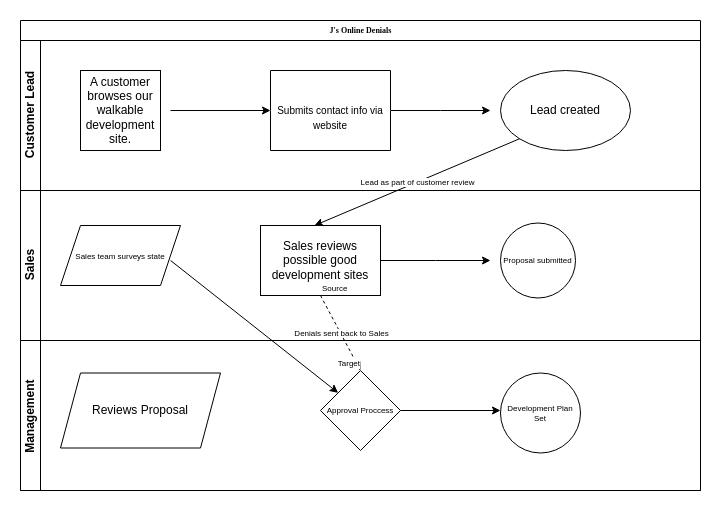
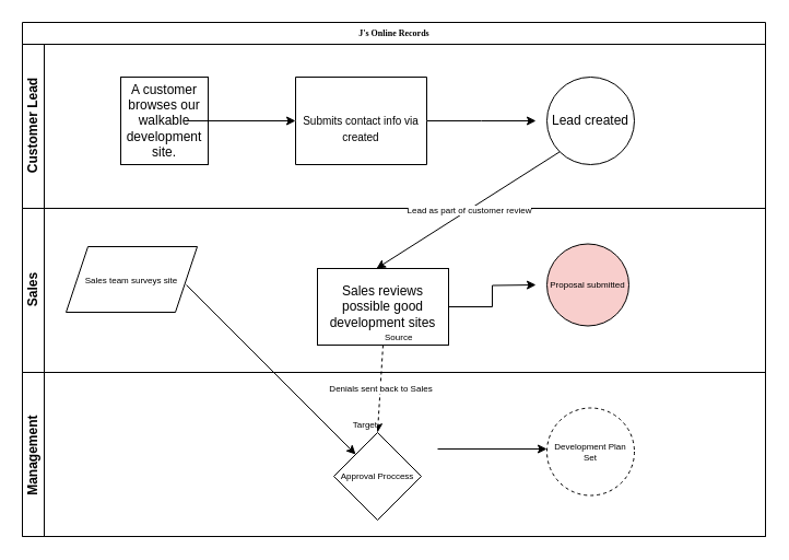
  <mxCell id="0" />
  <mxCell id="1" parent="0" />
- <mxCell id="2" value="J's Online Denials" style="swimlane;html=1;childLayout=stackLayout;horizontal=1;startSize=20;horizontalStack=0;rounded=0;shadow=0;labelBackgroundColor=none;strokeWidth=1;fontFamily=Verdana;fontSize=8;align=center;" parent="1" vertex="1"><mxGeometry x="20" y="20" width="680" height="470" as="geometry" /></mxCell>
+ <mxCell id="2" value="J's Online Records" style="swimlane;html=1;childLayout=stackLayout;horizontal=1;startSize=20;horizontalStack=0;rounded=0;shadow=0;labelBackgroundColor=none;strokeWidth=1;fontFamily=Verdana;fontSize=8;align=center;" parent="1" vertex="1"><mxGeometry x="20" y="20" width="680" height="470" as="geometry" /></mxCell>
  <mxCell id="3" value="Customer Lead" style="swimlane;html=1;startSize=20;horizontal=0;" parent="2" vertex="1"><mxGeometry y="20" width="680" height="150" as="geometry" /></mxCell>
- <mxCell id="4" value="A customer browses our walkable development site." style="whiteSpace=wrap;html=1;aspect=fixed;" parent="3" vertex="1"><mxGeometry x="60" y="30" width="80" height="80" as="geometry" /></mxCell>
+ <mxCell id="4" value="A customer browses our walkable development site." style="whiteSpace=wrap;html=1;aspect=fixed;" parent="3" vertex="1"><mxGeometry x="90" y="30" width="80" height="80" as="geometry" /></mxCell>
  <mxCell id="5" value="" style="edgeStyle=orthogonalEdgeStyle;rounded=0;orthogonalLoop=1;jettySize=auto;html=1;" parent="3" source="6" edge="1"><mxGeometry relative="1" as="geometry"><mxPoint x="470" y="70" as="targetPoint" /></mxGeometry></mxCell>
- <mxCell id="6" value="&lt;font style=&quot;font-size: 10px;&quot;&gt;&lt;br&gt;Submits contact info via website&lt;/font&gt;" style="shape=step;perimeter=stepPerimeter;whiteSpace=wrap;html=1;fixedSize=1;size=0;" parent="3" vertex="1"><mxGeometry x="250" y="30" width="120" height="80" as="geometry" /></mxCell>
+ <mxCell id="6" value="&lt;font style=&quot;font-size: 10px;&quot;&gt;&lt;br&gt;Submits contact info via created&lt;/font&gt;" style="shape=step;perimeter=stepPerimeter;whiteSpace=wrap;html=1;fixedSize=1;size=0;" parent="3" vertex="1"><mxGeometry x="250" y="30" width="120" height="80" as="geometry" /></mxCell>
  <mxCell id="7" value="" style="endArrow=classic;html=1;rounded=0;" parent="3" edge="1"><mxGeometry width="50" height="50" relative="1" as="geometry"><mxPoint x="150" y="70" as="sourcePoint" /><mxPoint x="250" y="70" as="targetPoint" /><Array as="points" /></mxGeometry></mxCell>
- <mxCell id="8" value="Lead created" style="ellipse;whiteSpace=wrap;html=1;aspect=fixed;" parent="3" vertex="1"><mxGeometry x="480" y="30" width="130" height="80" as="geometry" /></mxCell>
+ <mxCell id="8" value="Lead created" style="ellipse;whiteSpace=wrap;html=1;aspect=fixed;" parent="3" vertex="1"><mxGeometry x="480" y="30" width="80" height="80" as="geometry" /></mxCell>
  <mxCell id="9" value="Sales" style="swimlane;html=1;startSize=20;horizontal=0;" parent="2" vertex="1"><mxGeometry y="170" width="680" height="150" as="geometry" /></mxCell>
- <mxCell id="10" value="&lt;font style=&quot;font-size: 8px;&quot;&gt;Sales team surveys state&lt;/font&gt;" style="shape=parallelogram;perimeter=parallelogramPerimeter;whiteSpace=wrap;html=1;fixedSize=1;" parent="9" vertex="1"><mxGeometry x="40" y="35" width="120" height="60" as="geometry" /></mxCell>
- <mxCell id="11" value="Sales reviews possible good development sites" style="rounded=0;whiteSpace=wrap;html=1;" parent="9" vertex="1"><mxGeometry x="240" y="35" width="120" height="70" as="geometry" /></mxCell>
+ <mxCell id="10" value="&lt;font style=&quot;font-size: 8px;&quot;&gt;Sales team surveys site&lt;/font&gt;" style="shape=parallelogram;perimeter=parallelogramPerimeter;whiteSpace=wrap;html=1;fixedSize=1;" parent="9" vertex="1"><mxGeometry x="40" y="35" width="120" height="60" as="geometry" /></mxCell>
+ <mxCell id="11" value="Sales reviews possible good development sites" style="rounded=0;whiteSpace=wrap;html=1;" parent="9" vertex="1"><mxGeometry x="270" y="55" width="120" height="70" as="geometry" /></mxCell>
  <mxCell id="12" value="" style="endArrow=classic;html=1;rounded=0;exitX=0.917;exitY=0.583;exitDx=0;exitDy=0;exitPerimeter=0;" parent="9" source="10" target="23" edge="1"><mxGeometry width="50" height="50" relative="1" as="geometry"><mxPoint x="190" y="130" as="sourcePoint" /><mxPoint x="220" y="70" as="targetPoint" /></mxGeometry></mxCell>
- <mxCell id="13" value="Proposal submitted" style="ellipse;whiteSpace=wrap;html=1;aspect=fixed;fontSize=8;" parent="9" vertex="1"><mxGeometry x="480" y="32.5" width="75" height="75" as="geometry" /></mxCell>
+ <mxCell id="13" value="Proposal submitted" style="ellipse;whiteSpace=wrap;html=1;aspect=fixed;fontSize=8;fillColor=#f8cecc;" parent="9" vertex="1"><mxGeometry x="480" y="32.5" width="75" height="75" as="geometry" /></mxCell>
  <mxCell id="14" value="" style="endArrow=classic;html=1;rounded=0;fontSize=8;exitX=0;exitY=1;exitDx=0;exitDy=0;entryX=0.45;entryY=0;entryDx=0;entryDy=0;entryPerimeter=0;" parent="2" source="8" target="11" edge="1"><mxGeometry relative="1" as="geometry"><mxPoint x="420" y="140" as="sourcePoint" /><mxPoint x="580" y="140" as="targetPoint" /></mxGeometry></mxCell>
  <mxCell id="15" value="Lead as part of customer review" style="edgeLabel;resizable=0;html=1;align=center;verticalAlign=middle;fontSize=8;" parent="14" connectable="0" vertex="1"><mxGeometry relative="1" as="geometry" /></mxCell>
  <mxCell id="16" value="" style="endArrow=classic;html=1;rounded=0;fontSize=8;exitX=0.5;exitY=1;exitDx=0;exitDy=0;entryX=0.5;entryY=0;entryDx=0;entryDy=0;dashed=1;" parent="2" source="11" target="23" edge="1"><mxGeometry relative="1" as="geometry"><mxPoint x="250" y="320" as="sourcePoint" /><mxPoint x="410" y="320" as="targetPoint" /></mxGeometry></mxCell>
  <mxCell id="17" value="Denials sent back to Sales" style="edgeLabel;resizable=0;html=1;align=center;verticalAlign=middle;fontSize=8;" parent="16" connectable="0" vertex="1"><mxGeometry relative="1" as="geometry" /></mxCell>
  <mxCell id="18" value="Source" style="edgeLabel;resizable=0;html=1;align=left;verticalAlign=bottom;fontSize=8;" parent="16" connectable="0" vertex="1"><mxGeometry x="-1" relative="1" as="geometry" /></mxCell>
  <mxCell id="19" value="Target" style="edgeLabel;resizable=0;html=1;align=right;verticalAlign=bottom;fontSize=8;" parent="16" connectable="0" vertex="1"><mxGeometry x="1" relative="1" as="geometry" /></mxCell>
  <mxCell id="20" value="Management&lt;span style=&quot;white-space: pre;&quot;&gt; &lt;/span&gt;" style="swimlane;html=1;startSize=20;horizontal=0;" parent="2" vertex="1"><mxGeometry y="320" width="680" height="150" as="geometry" /></mxCell>
- <mxCell id="21" value="Reviews Proposal" style="shape=parallelogram;perimeter=parallelogramPerimeter;whiteSpace=wrap;html=1;fixedSize=1;" parent="20" vertex="1"><mxGeometry x="40" y="32.5" width="160" height="75" as="geometry" /></mxCell>
- <mxCell id="22" value="Development Plan Set" style="ellipse;whiteSpace=wrap;html=1;aspect=fixed;fontSize=8;" parent="20" vertex="1"><mxGeometry x="480" y="32.5" width="80" height="80" as="geometry" /></mxCell>
- <mxCell id="23" value="Approval Proccess" style="rhombus;whiteSpace=wrap;html=1;fontSize=8;" parent="20" vertex="1"><mxGeometry x="300" y="30" width="80" height="80" as="geometry" /></mxCell>
+ <mxCell id="22" value="Development Plan Set" style="ellipse;whiteSpace=wrap;html=1;aspect=fixed;fontSize=8;dashed=1;" parent="20" vertex="1"><mxGeometry x="480" y="32.5" width="80" height="80" as="geometry" /></mxCell>
+ <mxCell id="23" value="Approval Proccess" style="rhombus;whiteSpace=wrap;html=1;fontSize=8;" parent="20" vertex="1"><mxGeometry x="285" y="55" width="80" height="80" as="geometry" /></mxCell>
  <mxCell id="24" value="" style="endArrow=classic;html=1;rounded=0;" edge="1" parent="20"><mxGeometry width="50" height="50" relative="1" as="geometry"><mxPoint x="380" y="70" as="sourcePoint" /><mxPoint x="480" y="70" as="targetPoint" /></mxGeometry></mxCell>
  <mxCell id="25" style="edgeStyle=orthogonalEdgeStyle;rounded=0;orthogonalLoop=1;jettySize=auto;html=1;fontSize=8;" parent="1" source="11" edge="1"><mxGeometry relative="1" as="geometry"><mxPoint x="490" y="260" as="targetPoint" /></mxGeometry></mxCell>
